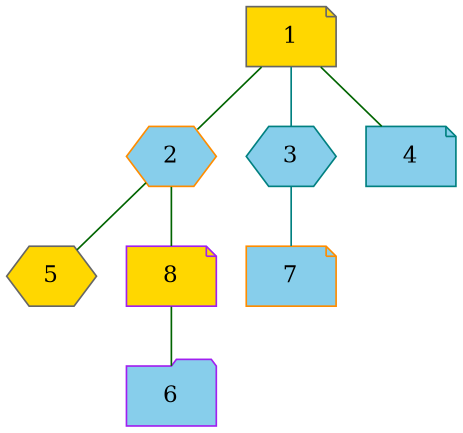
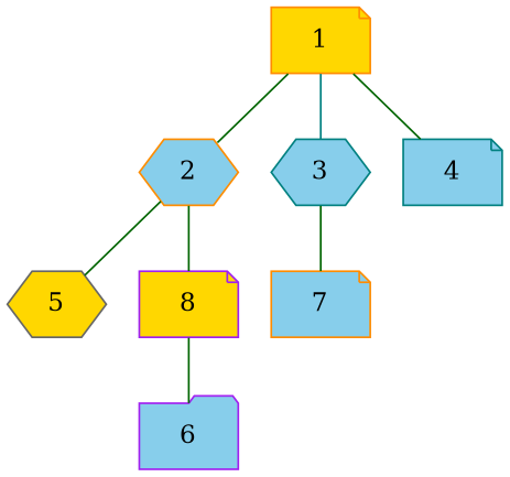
  graph {
    node [chem=Cl color=gray40 fillcolor=skyblue shape=note style=filled]
    edge [color=darkgreen valence=1]
-   1 [chem=C fillcolor=gold]
+   1 [chem=C color=darkorange fillcolor=gold]
    2 [chem=C color=darkorange shape=hexagon]
    3 [chem=C color=teal shape=hexagon]
    4 [color=teal]
    5 [fillcolor=gold shape=hexagon]
    8 [chem=H color=purple fillcolor=gold]
    7 [color=darkorange]
    6 [color=purple shape=folder]
    1 -- 2
    1 -- 3 [color=teal valence=2]
    1 -- 4
    2 -- 5
    2 -- 8
-   3 -- 7 [color=teal]
+   3 -- 7
    8 -- 6
  }
